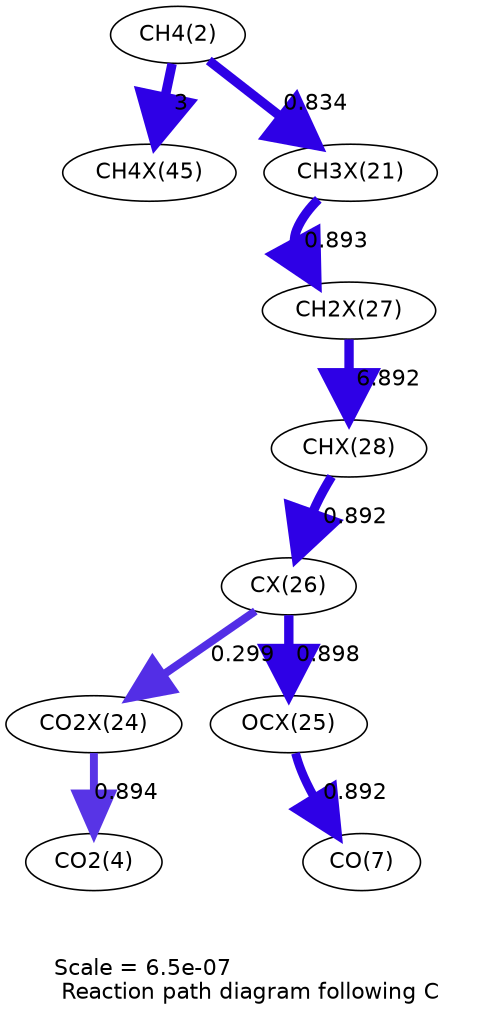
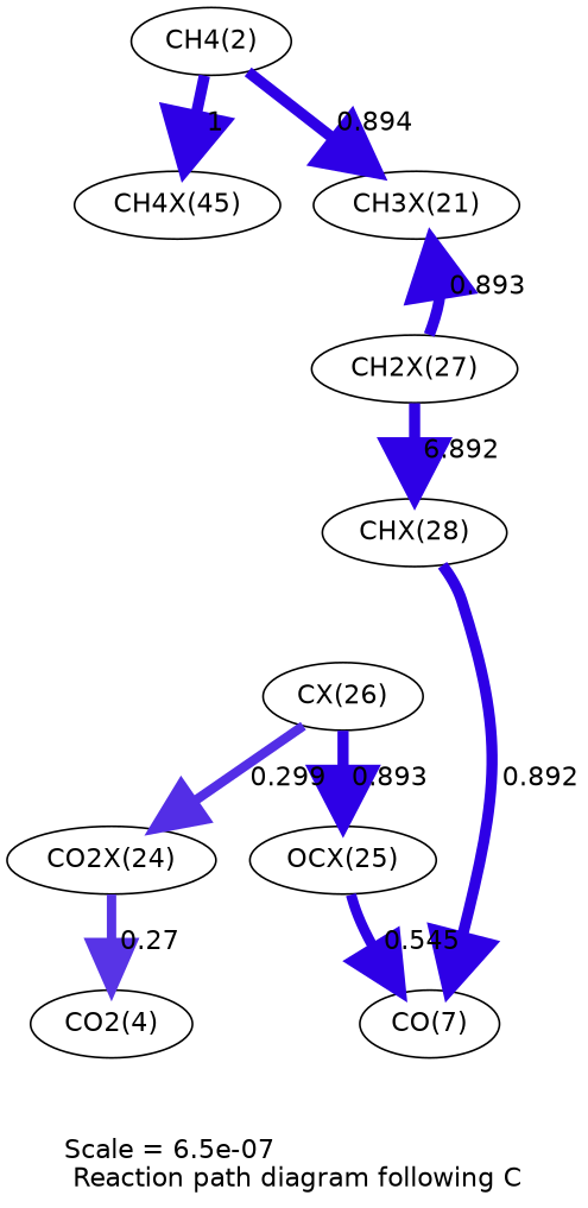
  digraph {
    fontname=Helvetica
    label="Scale = 6.5e-07\l Reaction path diagram following C"
    node [fontname=Helvetica]
    edge [arrowsize=2.96 color="0.7, 1.39, 0.9" fontname=Helvetica penwidth=5.91]
    n1 [label="CH4(2)"]
    n2 [label="CH4X(45)"]
    n3 [label="CH3X(21)"]
    n4 [label="CH2X(27)"]
    n5 [label="CHX(28)"]
    n6 [label="CX(26)"]
    n7 [label="OCX(25)"]
    n8 [label="CO2X(24)"]
    n9 [label="CO(7)"]
    n10 [label="CO2(4)"]
-   n1 -> n2 [arrowsize=3 color="0.7, 1.5, 0.9" label=" 3" penwidth=6]
-   n1 -> n3 [label=" 0.834" penwidth=5.92]
-   n3 -> n4 [label=" 0.893"]
+   n1 -> n2 [arrowsize=3 color="0.7, 1.5, 0.9" label=" 1" penwidth=6]
+   n1 -> n3 [label=" 0.894" penwidth=5.92]
+   n4 -> n3 [label=" 0.893"]
    n4 -> n5 [label=" 6.892"]
-   n5 -> n6 [label=" 0.892"]
-   n6 -> n7 [label=" 0.898"]
+   n5 -> n9 [label=" 0.892"]
+   n6 -> n7 [label=" 0.893"]
    n6 -> n8 [arrowsize=2.54 color="0.7, 0.799, 0.9" label=" 0.299" penwidth=5.09]
-   n7 -> n9 [arrowsize=2.77 color="0.7, 1.05, 0.9" label=" 0.892" penwidth=5.54]
-   n8 -> n10 [arrowsize=2.51 color="0.7, 0.77, 0.9" label=" 0.894" penwidth=5.01]
+   n7 -> n9 [arrowsize=2.77 color="0.7, 1.05, 0.9" label=" 0.545" penwidth=5.54]
+   n8 -> n10 [arrowsize=2.51 color="0.7, 0.77, 0.9" label=" 0.27" penwidth=5.01]
  }
